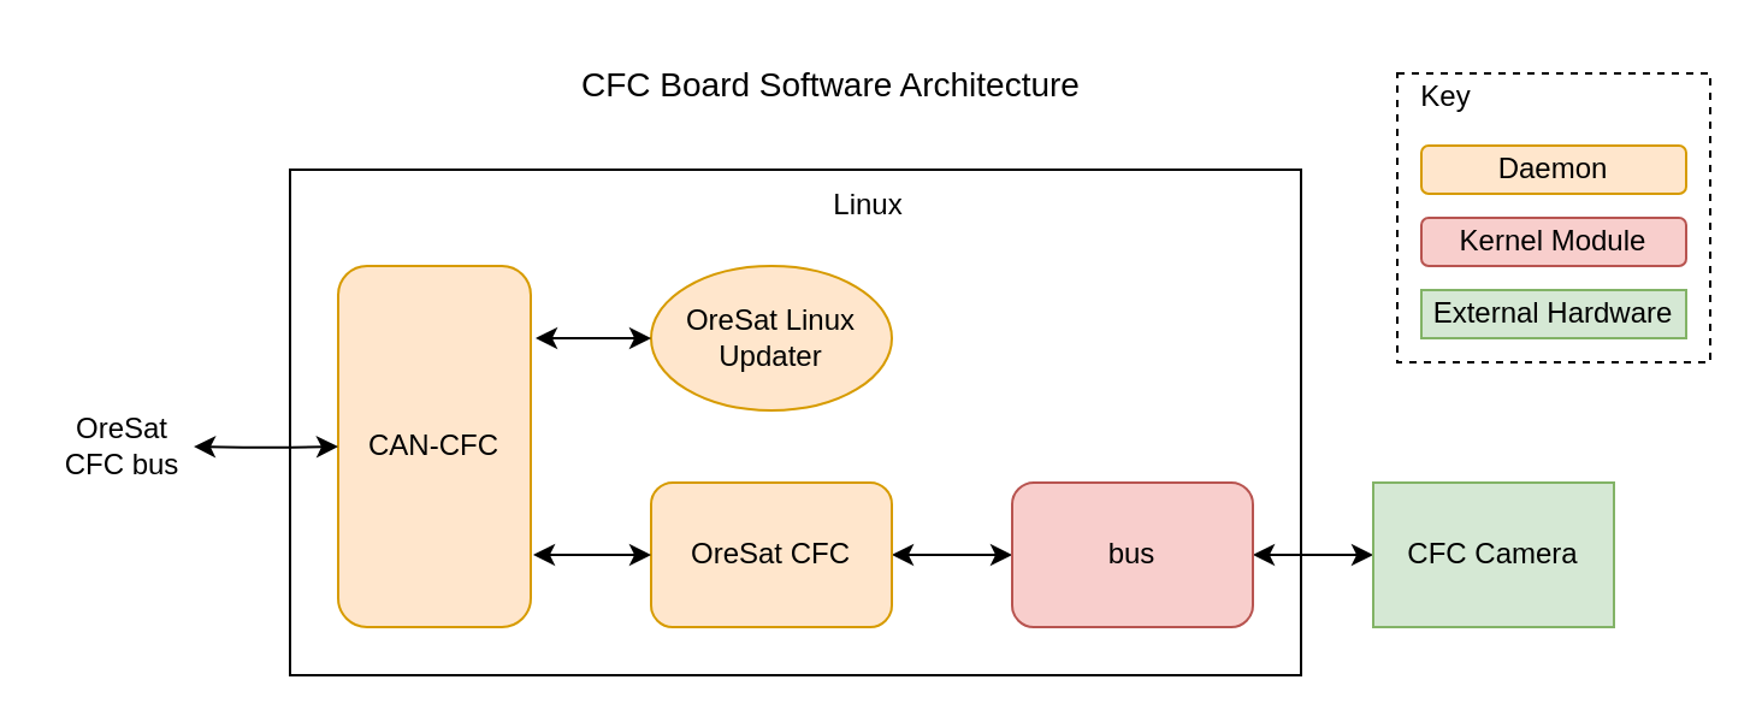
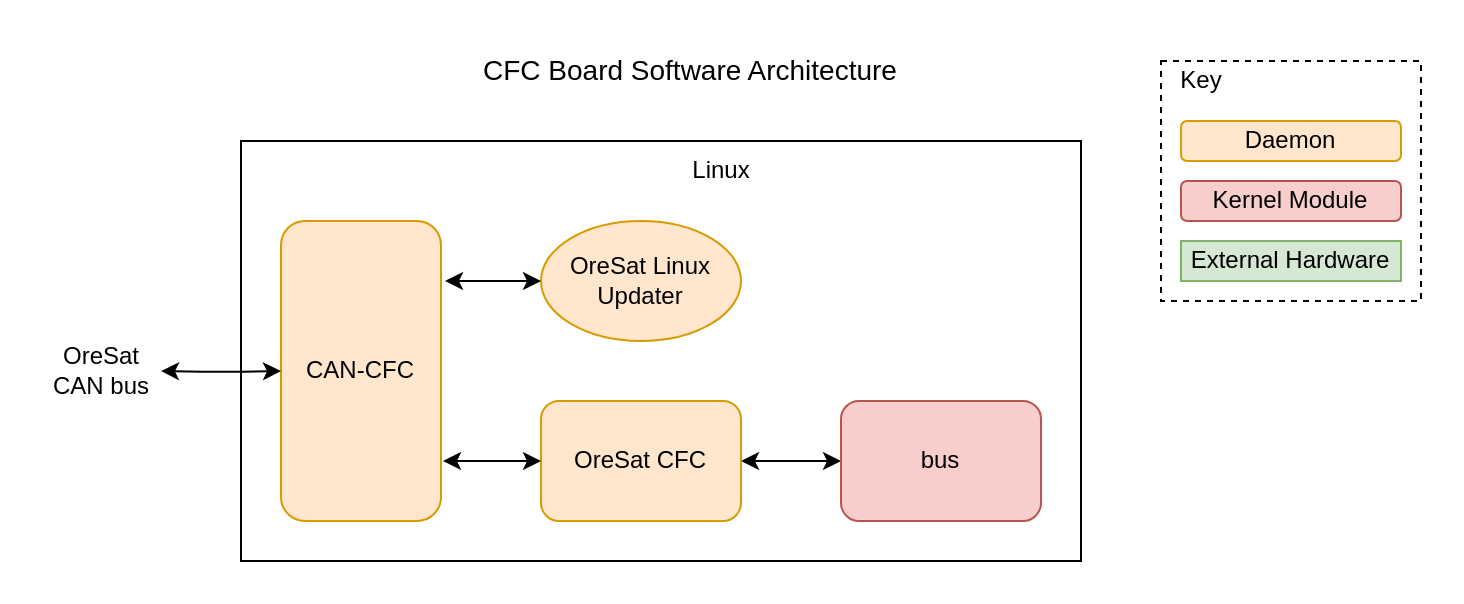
  <mxCell id="0" />
  <mxCell id="1" parent="0" />
  <mxCell id="2" value="" style="rounded=0;whiteSpace=wrap;html=1;" parent="1" vertex="1"><mxGeometry x="120" y="70" width="420" height="210" as="geometry" /></mxCell>
  <mxCell id="3" value="" style="rounded=0;whiteSpace=wrap;html=1;dashed=1;" parent="1" vertex="1"><mxGeometry x="580" y="30" width="130" height="120" as="geometry" /></mxCell>
  <mxCell id="4" value="CAN-CFC" style="rounded=1;whiteSpace=wrap;html=1;fillColor=#ffe6cc;strokeColor=#d79b00;" parent="1" vertex="1"><mxGeometry x="140" y="110" width="80" height="150" as="geometry" /></mxCell>
  <mxCell id="5" value="OreSat Linux&lt;br&gt;Updater" style="ellipse;whiteSpace=wrap;html=1;fillColor=#ffe6cc;strokeColor=#d79b00;" parent="1" vertex="1"><mxGeometry x="270" y="110" width="100" height="60" as="geometry" /></mxCell>
  <mxCell id="6" value="" style="edgeStyle=orthogonalEdgeStyle;rounded=1;orthogonalLoop=1;jettySize=auto;html=1;startArrow=classic;startFill=1;endArrow=classic;endFill=1;entryX=0;entryY=0.5;entryDx=0;entryDy=0;exitX=1;exitY=0.5;exitDx=0;exitDy=0;" parent="1" source="7" target="9" edge="1"><mxGeometry relative="1" as="geometry" /></mxCell>
  <mxCell id="7" value="OreSat CFC" style="rounded=1;whiteSpace=wrap;html=1;fillColor=#ffe6cc;strokeColor=#d79b00;" parent="1" vertex="1"><mxGeometry x="270" y="200" width="100" height="60" as="geometry" /></mxCell>
- <mxCell id="8" value="" style="edgeStyle=orthogonalEdgeStyle;rounded=1;orthogonalLoop=1;jettySize=auto;html=1;startArrow=classic;startFill=1;endArrow=classic;endFill=1;entryX=0;entryY=0.5;entryDx=0;entryDy=0;exitX=1;exitY=0.5;exitDx=0;exitDy=0;" parent="1" source="9" target="10" edge="1"><mxGeometry relative="1" as="geometry"><mxPoint x="536.23" y="320" as="targetPoint" /><Array as="points" /></mxGeometry></mxCell>
  <mxCell id="9" value="bus" style="rounded=1;whiteSpace=wrap;html=1;fillColor=#f8cecc;strokeColor=#b85450;" parent="1" vertex="1"><mxGeometry x="420" y="200" width="100" height="60" as="geometry" /></mxCell>
- <mxCell id="10" value="&lt;div&gt;CFC Camera&lt;/div&gt;" style="rounded=0;whiteSpace=wrap;html=1;fillColor=#d5e8d4;strokeColor=#82b366;" parent="1" vertex="1"><mxGeometry x="570" y="200" width="100" height="60" as="geometry" /></mxCell>
  <mxCell id="11" value="&lt;font style=&quot;font-size: 14px&quot;&gt;CFC Board Software Architecture&lt;/font&gt;" style="text;html=1;strokeColor=none;fillColor=none;align=center;verticalAlign=middle;whiteSpace=wrap;rounded=0;" parent="1" vertex="1"><mxGeometry x="200" y="20" width="290" height="30" as="geometry" /></mxCell>
  <mxCell id="12" value="Daemon" style="rounded=1;whiteSpace=wrap;html=1;fillColor=#ffe6cc;strokeColor=#d79b00;" parent="1" vertex="1"><mxGeometry x="590" y="60" width="110" height="20" as="geometry" /></mxCell>
  <mxCell id="13" value="External Hardware" style="rounded=0;whiteSpace=wrap;html=1;fillColor=#d5e8d4;strokeColor=#82b366;" parent="1" vertex="1"><mxGeometry x="590" y="120" width="110" height="20" as="geometry" /></mxCell>
  <mxCell id="14" value="Key" style="text;html=1;align=center;verticalAlign=middle;resizable=0;points=[];autosize=1;" parent="1" vertex="1"><mxGeometry x="580" y="30" width="40" height="20" as="geometry" /></mxCell>
  <mxCell id="15" value="Linux" style="text;html=1;align=center;verticalAlign=middle;resizable=0;points=[];autosize=1;" parent="1" vertex="1"><mxGeometry x="335" y="75" width="50" height="20" as="geometry" /></mxCell>
  <mxCell id="16" value="" style="endArrow=classic;startArrow=classic;html=1;entryX=0;entryY=0.5;entryDx=0;entryDy=0;startFill=1;endFill=1;" parent="1" target="7" edge="1"><mxGeometry width="50" height="50" relative="1" as="geometry"><mxPoint x="221" y="230" as="sourcePoint" /><mxPoint x="160" y="200" as="targetPoint" /></mxGeometry></mxCell>
  <mxCell id="17" value="" style="edgeStyle=orthogonalEdgeStyle;rounded=1;orthogonalLoop=1;jettySize=auto;html=1;startArrow=classic;startFill=1;endArrow=classic;endFill=1;entryX=0;entryY=0.5;entryDx=0;entryDy=0;" parent="1" target="4" edge="1"><mxGeometry relative="1" as="geometry"><mxPoint x="80" y="185" as="sourcePoint" /></mxGeometry></mxCell>
- <mxCell id="18" value="OreSat&lt;br&gt;CFC bus" style="text;html=1;align=center;verticalAlign=middle;resizable=0;points=[];autosize=1;" parent="1" vertex="1"><mxGeometry x="20" y="170" width="60" height="30" as="geometry" /></mxCell>
+ <mxCell id="18" value="OreSat&lt;br&gt;CAN bus" style="text;html=1;align=center;verticalAlign=middle;resizable=0;points=[];autosize=1;" parent="1" vertex="1"><mxGeometry x="20" y="170" width="60" height="30" as="geometry" /></mxCell>
  <mxCell id="19" value="" style="endArrow=classic;startArrow=classic;html=1;entryX=0;entryY=0.5;entryDx=0;entryDy=0;" parent="1" target="5" edge="1"><mxGeometry width="50" height="50" relative="1" as="geometry"><mxPoint x="222" y="140" as="sourcePoint" /><mxPoint x="430" y="130" as="targetPoint" /></mxGeometry></mxCell>
  <mxCell id="20" value="Kernel Module" style="rounded=1;whiteSpace=wrap;html=1;fillColor=#f8cecc;strokeColor=#b85450;" parent="1" vertex="1"><mxGeometry x="590" y="90" width="110" height="20" as="geometry" /></mxCell>
